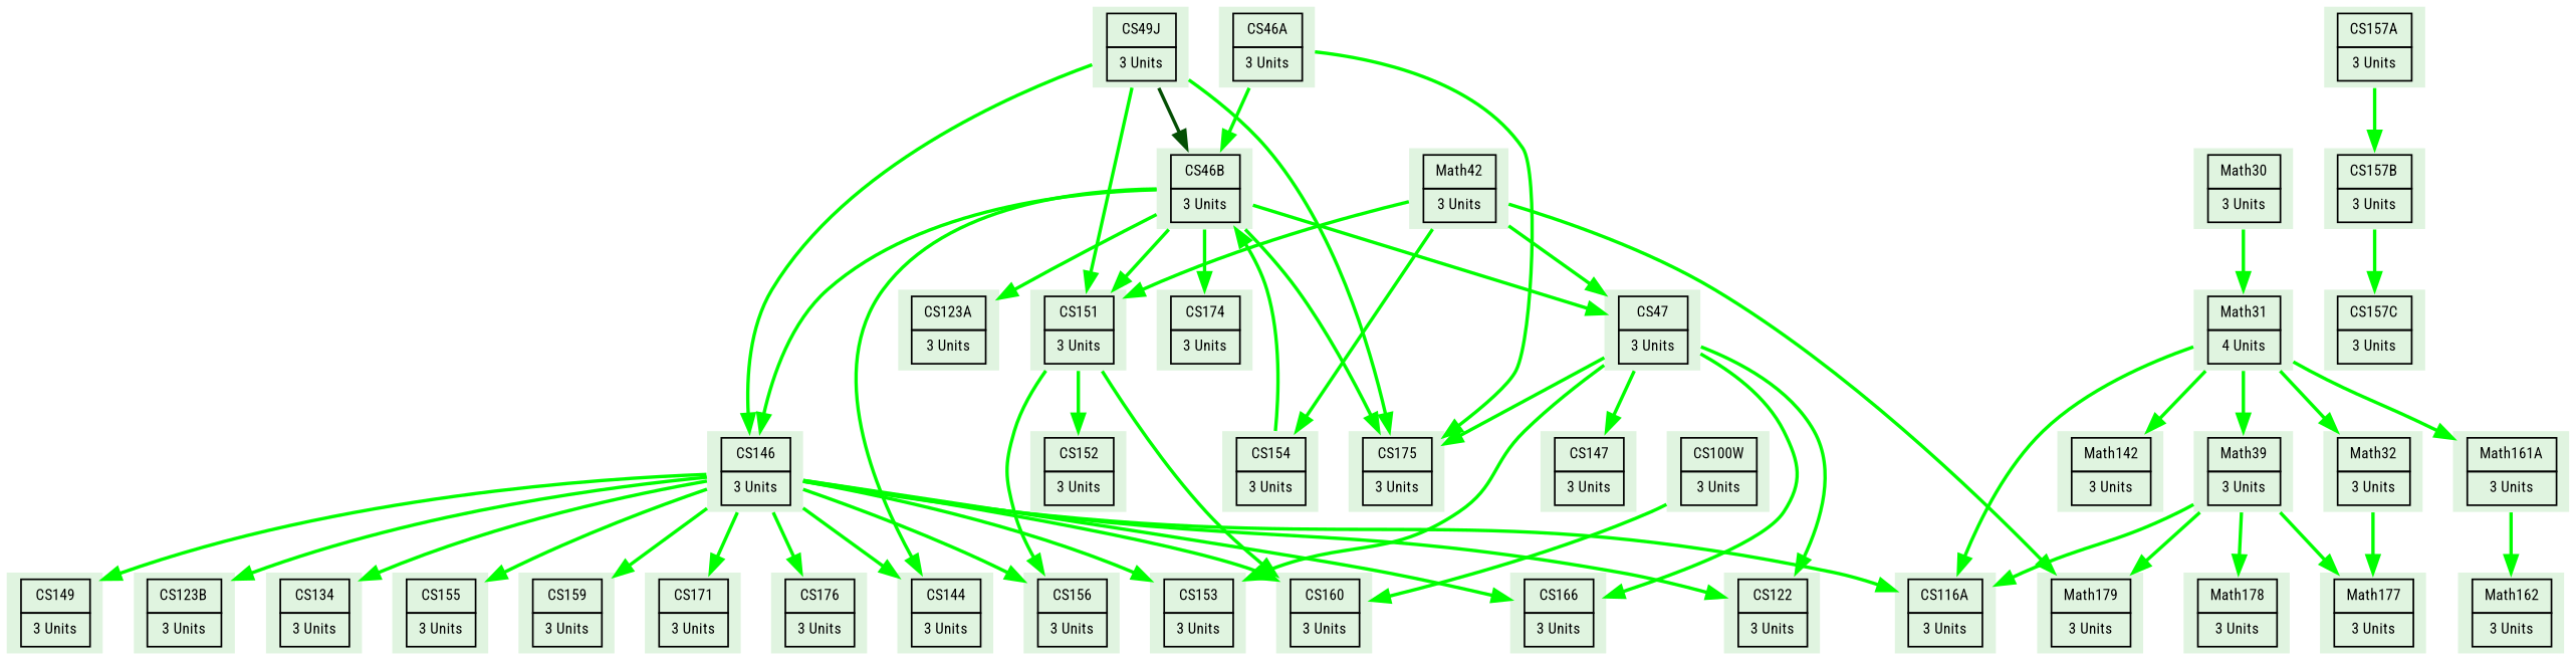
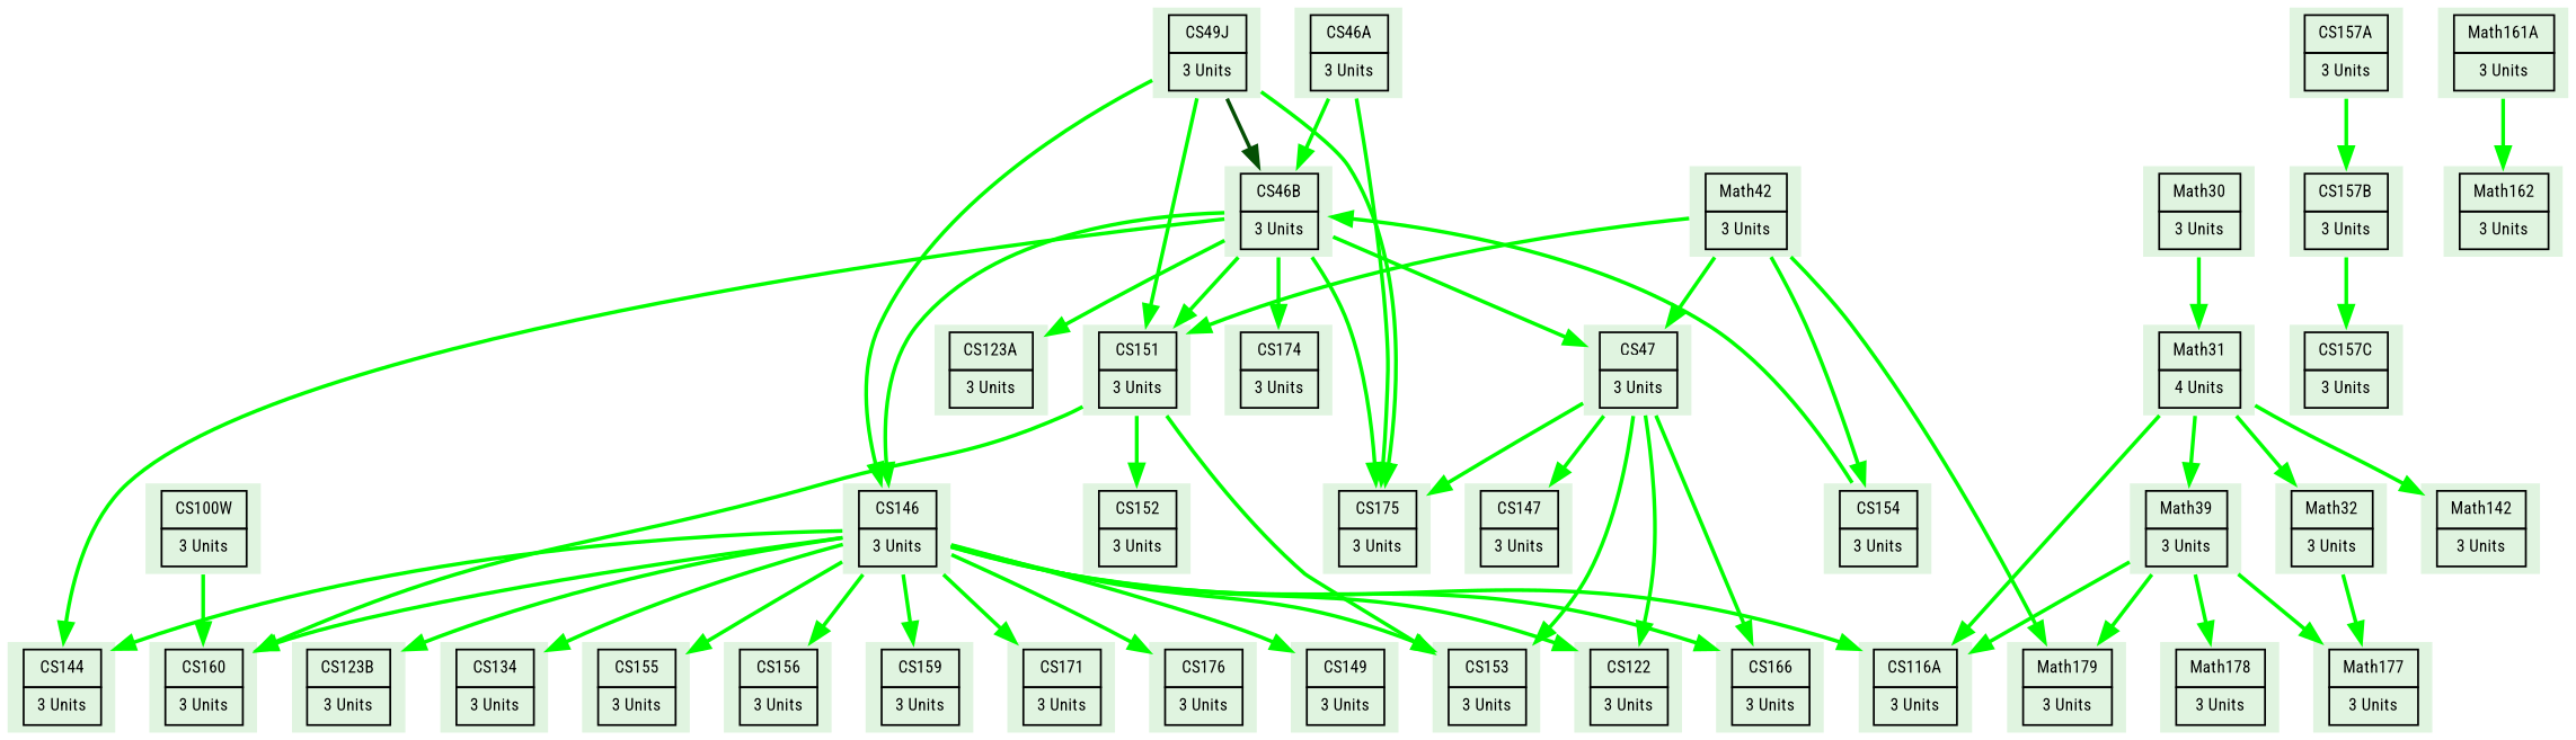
  digraph {
    fontname="Roboto Condensed"
    node [fillcolor="#e0f4e0ff" fontname="Roboto Condensed" fontsize=9 shape=plaintext style=filled]
    edge [color=green fontname="Roboto Condensed" penwidth=2]
    n1 [label=<<TABLE BORDER="0" CELLBORDER="1" CELLSPACING="0" CELLPADDING="4">           <TR><TD> CS49J </TD></TR>            <TR><TD> 3 Units </TD></TR>           </TABLE>>]
    n2 [label=<<TABLE BORDER="0" CELLBORDER="1" CELLSPACING="0" CELLPADDING="4">           <TR><TD> CS46A </TD></TR>            <TR><TD> 3 Units </TD></TR>           </TABLE>>]
    n3 [label=<<TABLE BORDER="0" CELLBORDER="1" CELLSPACING="0" CELLPADDING="4">           <TR><TD> CS46B </TD></TR>            <TR><TD> 3 Units </TD></TR>           </TABLE>>]
    n4 [label=<<TABLE BORDER="0" CELLBORDER="1" CELLSPACING="0" CELLPADDING="4">           <TR><TD> Math42 </TD></TR>            <TR><TD> 3 Units </TD></TR>           </TABLE>>]
    n5 [label=<<TABLE BORDER="0" CELLBORDER="1" CELLSPACING="0" CELLPADDING="4">           <TR><TD> CS47 </TD></TR>            <TR><TD> 3 Units </TD></TR>           </TABLE>>]
    n6 [label=<<TABLE BORDER="0" CELLBORDER="1" CELLSPACING="0" CELLPADDING="4">           <TR><TD> CS146 </TD></TR>            <TR><TD> 3 Units </TD></TR>           </TABLE>>]
    n7 [label=<<TABLE BORDER="0" CELLBORDER="1" CELLSPACING="0" CELLPADDING="4">           <TR><TD> CS147 </TD></TR>            <TR><TD> 3 Units </TD></TR>           </TABLE>>]
    n8 [label=<<TABLE BORDER="0" CELLBORDER="1" CELLSPACING="0" CELLPADDING="4">           <TR><TD> CS154 </TD></TR>            <TR><TD> 3 Units </TD></TR>           </TABLE>>]
    n9 [label=<<TABLE BORDER="0" CELLBORDER="1" CELLSPACING="0" CELLPADDING="4">           <TR><TD> CS151 </TD></TR>            <TR><TD> 3 Units </TD></TR>           </TABLE>>]
    n10 [label=<<TABLE BORDER="0" CELLBORDER="1" CELLSPACING="0" CELLPADDING="4">           <TR><TD> CS175 </TD></TR>            <TR><TD> 3 Units </TD></TR>           </TABLE>>]
    n11 [label=<<TABLE BORDER="0" CELLBORDER="1" CELLSPACING="0" CELLPADDING="4">           <TR><TD> CS123A </TD></TR>            <TR><TD> 3 Units </TD></TR>           </TABLE>>]
    n12 [label=<<TABLE BORDER="0" CELLBORDER="1" CELLSPACING="0" CELLPADDING="4">           <TR><TD> CS144 </TD></TR>            <TR><TD> 3 Units </TD></TR>           </TABLE>>]
    n13 [label=<<TABLE BORDER="0" CELLBORDER="1" CELLSPACING="0" CELLPADDING="4">           <TR><TD> CS174 </TD></TR>            <TR><TD> 3 Units </TD></TR>           </TABLE>>]
    n14 [label=<<TABLE BORDER="0" CELLBORDER="1" CELLSPACING="0" CELLPADDING="4">           <TR><TD> Math179 </TD></TR>            <TR><TD> 3 Units </TD></TR>           </TABLE>>]
    n15 [label=<<TABLE BORDER="0" CELLBORDER="1" CELLSPACING="0" CELLPADDING="4">           <TR><TD> CS153 </TD></TR>            <TR><TD> 3 Units </TD></TR>           </TABLE>>]
    n16 [label=<<TABLE BORDER="0" CELLBORDER="1" CELLSPACING="0" CELLPADDING="4">           <TR><TD> CS166 </TD></TR>            <TR><TD> 3 Units </TD></TR>           </TABLE>>]
    n17 [label=<<TABLE BORDER="0" CELLBORDER="1" CELLSPACING="0" CELLPADDING="4">           <TR><TD> CS122 </TD></TR>            <TR><TD> 3 Units </TD></TR>           </TABLE>>]
    n18 [label=<<TABLE BORDER="0" CELLBORDER="1" CELLSPACING="0" CELLPADDING="4">           <TR><TD> CS149 </TD></TR>            <TR><TD> 3 Units </TD></TR>           </TABLE>>]
    n19 [label=<<TABLE BORDER="0" CELLBORDER="1" CELLSPACING="0" CELLPADDING="4">           <TR><TD> CS116A </TD></TR>            <TR><TD> 3 Units </TD></TR>           </TABLE>>]
    n20 [label=<<TABLE BORDER="0" CELLBORDER="1" CELLSPACING="0" CELLPADDING="4">           <TR><TD> CS123B </TD></TR>            <TR><TD> 3 Units </TD></TR>           </TABLE>>]
    n21 [label=<<TABLE BORDER="0" CELLBORDER="1" CELLSPACING="0" CELLPADDING="4">           <TR><TD> CS134 </TD></TR>            <TR><TD> 3 Units </TD></TR>           </TABLE>>]
    n22 [label=<<TABLE BORDER="0" CELLBORDER="1" CELLSPACING="0" CELLPADDING="4">           <TR><TD> CS155 </TD></TR>            <TR><TD> 3 Units </TD></TR>           </TABLE>>]
    n23 [label=<<TABLE BORDER="0" CELLBORDER="1" CELLSPACING="0" CELLPADDING="4">           <TR><TD> CS156 </TD></TR>            <TR><TD> 3 Units </TD></TR>           </TABLE>>]
    n24 [label=<<TABLE BORDER="0" CELLBORDER="1" CELLSPACING="0" CELLPADDING="4">           <TR><TD> CS159 </TD></TR>            <TR><TD> 3 Units </TD></TR>           </TABLE>>]
    n25 [label=<<TABLE BORDER="0" CELLBORDER="1" CELLSPACING="0" CELLPADDING="4">           <TR><TD> CS160 </TD></TR>            <TR><TD> 3 Units </TD></TR>           </TABLE>>]
    n26 [label=<<TABLE BORDER="0" CELLBORDER="1" CELLSPACING="0" CELLPADDING="4">           <TR><TD> CS171 </TD></TR>            <TR><TD> 3 Units </TD></TR>           </TABLE>>]
    n27 [label=<<TABLE BORDER="0" CELLBORDER="1" CELLSPACING="0" CELLPADDING="4">           <TR><TD> CS176 </TD></TR>            <TR><TD> 3 Units </TD></TR>           </TABLE>>]
    n28 [label=<<TABLE BORDER="0" CELLBORDER="1" CELLSPACING="0" CELLPADDING="4">           <TR><TD> CS152 </TD></TR>            <TR><TD> 3 Units </TD></TR>           </TABLE>>]
    n29 [label=<<TABLE BORDER="0" CELLBORDER="1" CELLSPACING="0" CELLPADDING="4">           <TR><TD> Math142 </TD></TR>            <TR><TD> 3 Units </TD></TR>           </TABLE>>]
    n30 [label=<<TABLE BORDER="0" CELLBORDER="1" CELLSPACING="0" CELLPADDING="4">           <TR><TD> CS157A </TD></TR>            <TR><TD> 3 Units </TD></TR>           </TABLE>>]
    n31 [label=<<TABLE BORDER="0" CELLBORDER="1" CELLSPACING="0" CELLPADDING="4">           <TR><TD> CS157B </TD></TR>            <TR><TD> 3 Units </TD></TR>           </TABLE>>]
    n32 [label=<<TABLE BORDER="0" CELLBORDER="1" CELLSPACING="0" CELLPADDING="4">           <TR><TD> CS157C </TD></TR>            <TR><TD> 3 Units </TD></TR>           </TABLE>>]
    n33 [label=<<TABLE BORDER="0" CELLBORDER="1" CELLSPACING="0" CELLPADDING="4">           <TR><TD> CS100W </TD></TR>            <TR><TD> 3 Units </TD></TR>           </TABLE>>]
    n34 [label=<<TABLE BORDER="0" CELLBORDER="1" CELLSPACING="0" CELLPADDING="4">           <TR><TD> Math30 </TD></TR>            <TR><TD> 3 Units </TD></TR>           </TABLE>>]
    n35 [label=<<TABLE BORDER="0" CELLBORDER="1" CELLSPACING="0" CELLPADDING="4">           <TR><TD> Math31 </TD></TR>            <TR><TD> 4 Units </TD></TR>           </TABLE>>]
    n36 [label=<<TABLE BORDER="0" CELLBORDER="1" CELLSPACING="0" CELLPADDING="4">           <TR><TD> Math32 </TD></TR>            <TR><TD> 3 Units </TD></TR>           </TABLE>>]
    n37 [label=<<TABLE BORDER="0" CELLBORDER="1" CELLSPACING="0" CELLPADDING="4">           <TR><TD> Math39 </TD></TR>            <TR><TD> 3 Units </TD></TR>           </TABLE>>]
    n38 [label=<<TABLE BORDER="0" CELLBORDER="1" CELLSPACING="0" CELLPADDING="4">           <TR><TD> Math161A </TD></TR>            <TR><TD> 3 Units </TD></TR>           </TABLE>>]
    n39 [label=<<TABLE BORDER="0" CELLBORDER="1" CELLSPACING="0" CELLPADDING="4">           <TR><TD> Math177 </TD></TR>            <TR><TD> 3 Units </TD></TR>           </TABLE>>]
    n40 [label=<<TABLE BORDER="0" CELLBORDER="1" CELLSPACING="0" CELLPADDING="4">           <TR><TD> Math178 </TD></TR>            <TR><TD> 3 Units </TD></TR>           </TABLE>>]
    n41 [label=<<TABLE BORDER="0" CELLBORDER="1" CELLSPACING="0" CELLPADDING="4">           <TR><TD> Math162 </TD></TR>            <TR><TD> 3 Units </TD></TR>           </TABLE>>]
    subgraph sub_1 {
      rank=same
      n1
      n2
    }
    subgraph sub_2 {
      rank=same
      n3
      n4
    }
    subgraph sub_3 {
      rank=same
      n5
    }
    subgraph sub_4 {
      rank=same
      n6
      n7
      n8
    }
    n1 -> n3 [color="#044f04ff"]
    n1 -> n6
    n1 -> n9
    n1 -> n10
    n2 -> n3
    n2 -> n10
    n3 -> n5
    n3 -> n6
    n3 -> n9
    n3 -> n10
    n3 -> n11
    n3 -> n12
    n3 -> n13
    n4 -> n5
    n4 -> n8
    n4 -> n9
    n4 -> n14
    n5 -> n7
    n5 -> n10
    n5 -> n15
    n5 -> n16
    n5 -> n17
    n6 -> n12
    n6 -> n15
    n6 -> n16
    n6 -> n17
    n6 -> n18
    n6 -> n19
    n6 -> n20
    n6 -> n21
    n6 -> n22
    n6 -> n23
    n6 -> n24
    n6 -> n25
    n6 -> n26
    n6 -> n27
    n8 -> n3
-   n9 -> n23
+   n9 -> n15
    n9 -> n25
    n9 -> n28
    n30 -> n31
    n31 -> n32
    n33 -> n25
    n34 -> n35
    n35 -> n19
    n35 -> n29
    n35 -> n36
    n35 -> n37
-   n35 -> n38
    n36 -> n39
    n37 -> n14
    n37 -> n19
    n37 -> n39
    n37 -> n40
    n38 -> n41
  }
